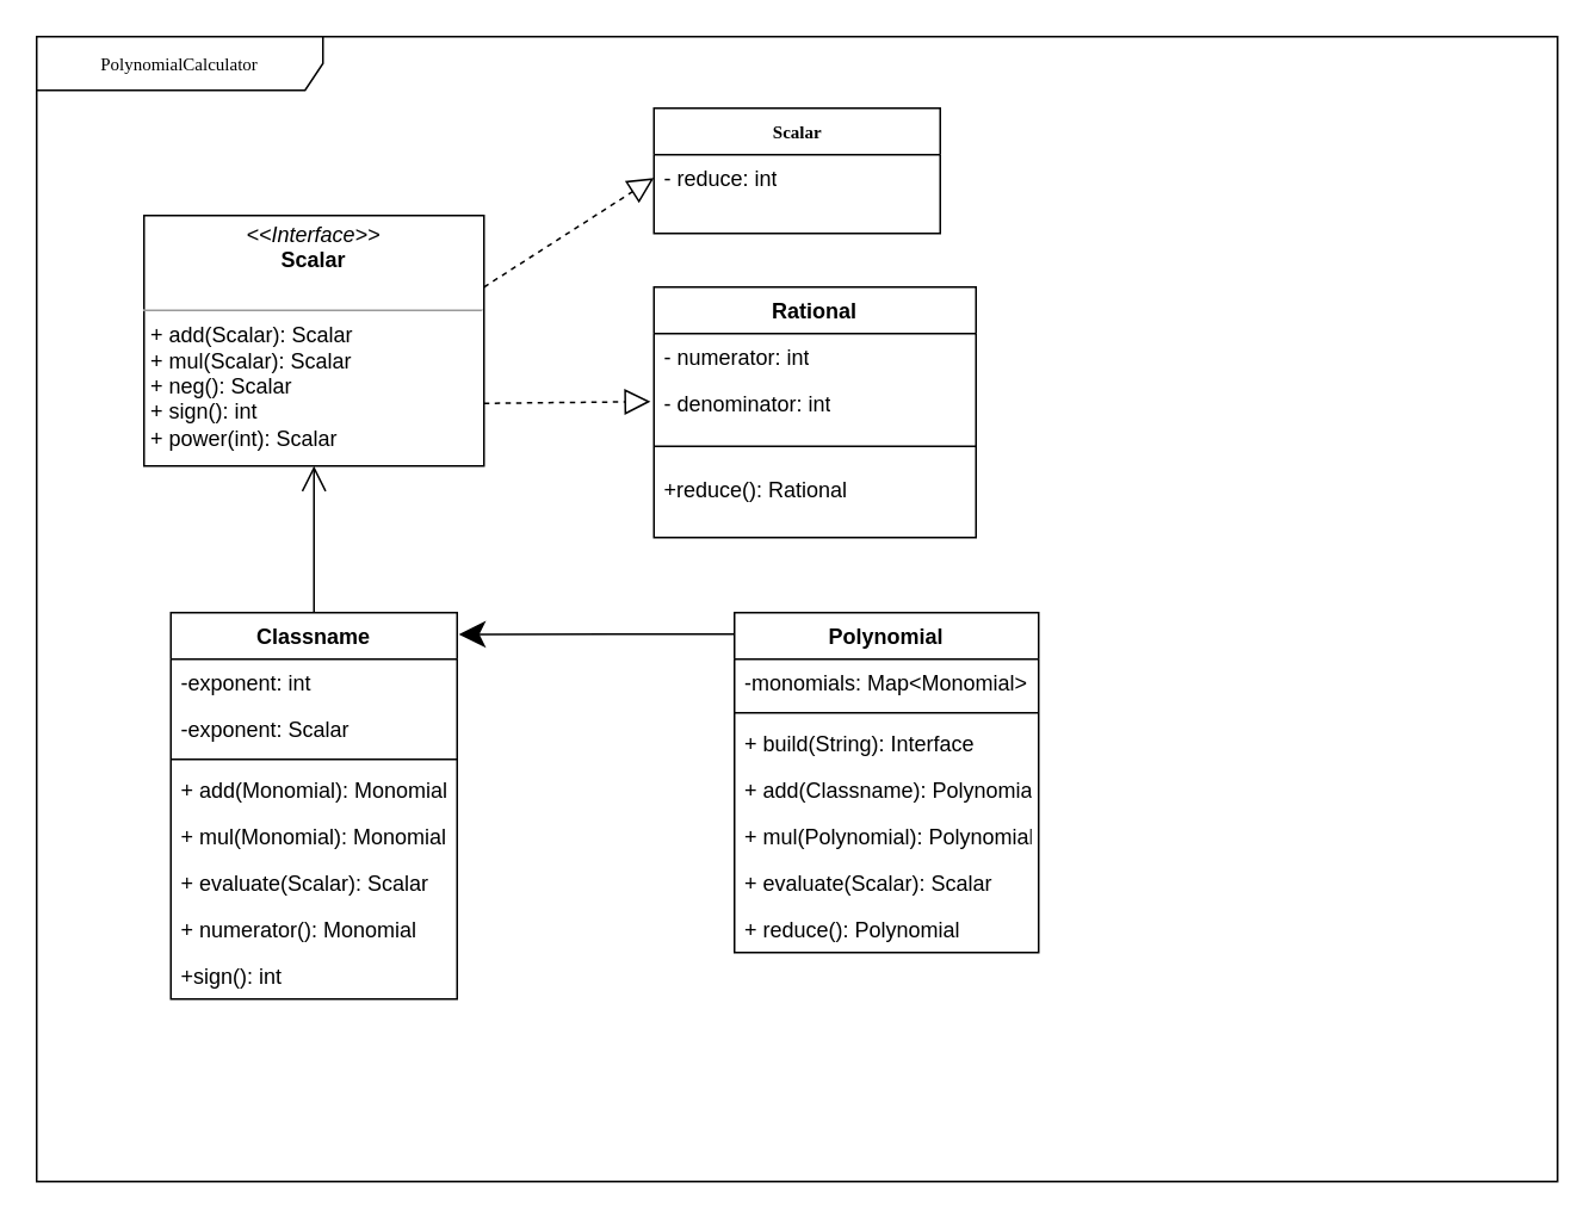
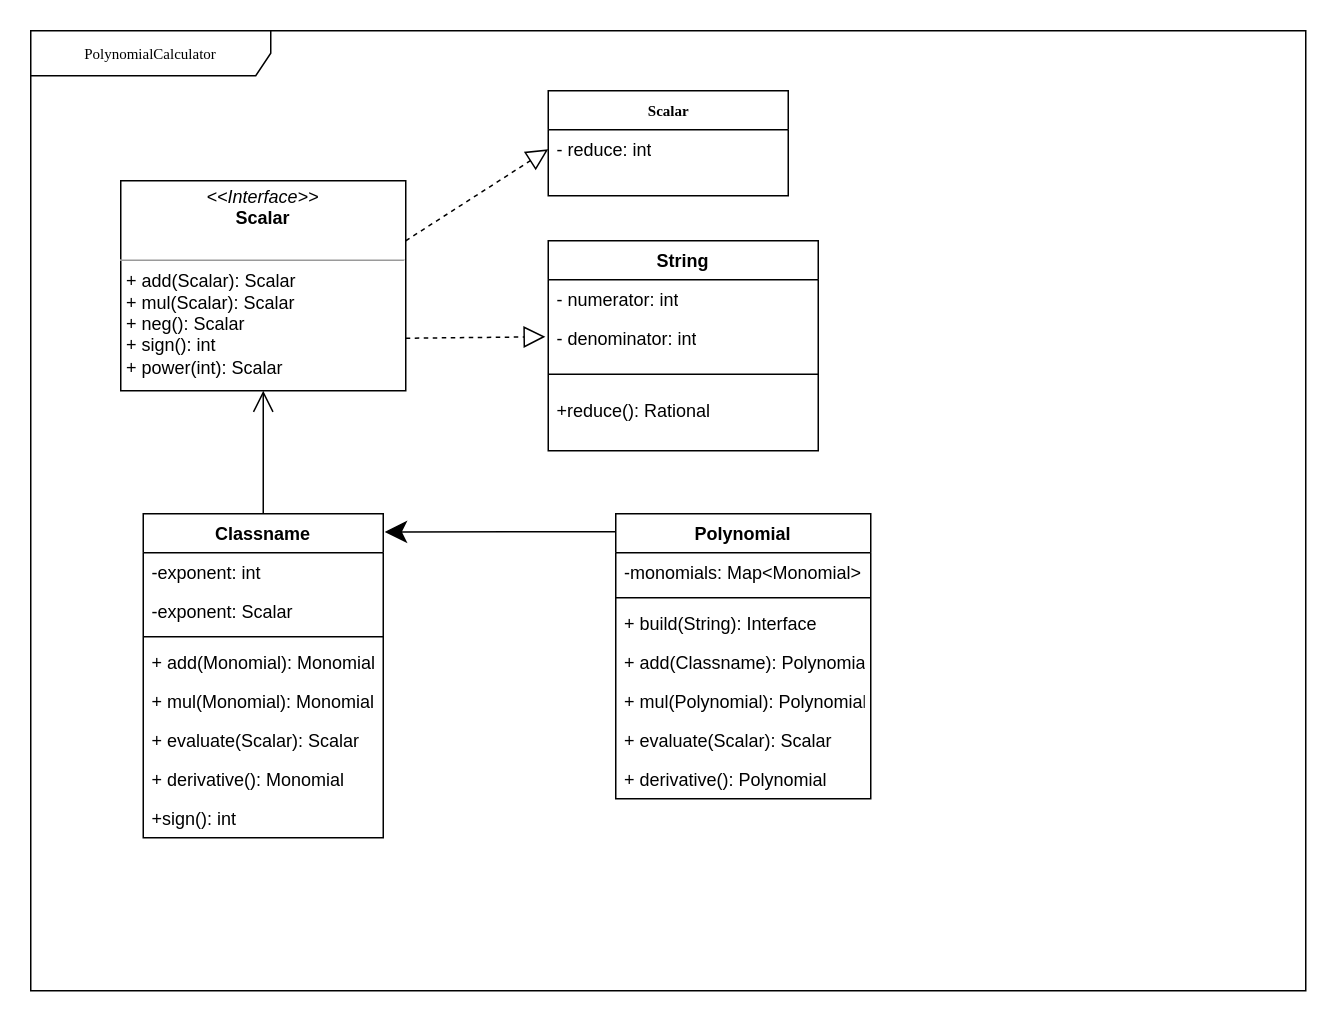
  <mxCell id="0" />
  <mxCell id="1" parent="0" />
  <mxCell id="2" value="PolynomialCalculator" style="shape=umlFrame;whiteSpace=wrap;html=1;rounded=0;shadow=0;comic=0;labelBackgroundColor=none;strokeWidth=1;fontFamily=Verdana;fontSize=10;align=center;width=160;height=30;" parent="1" vertex="1"><mxGeometry width="850" height="640" as="geometry" x="20" y="20" /></mxCell>
  <mxCell id="3" value="&lt;b&gt;Scalar&lt;/b&gt;" style="swimlane;html=1;fontStyle=0;childLayout=stackLayout;horizontal=1;startSize=26;fillColor=none;horizontalStack=0;resizeParent=1;resizeLast=0;collapsible=1;marginBottom=0;swimlaneFillColor=#ffffff;rounded=0;shadow=0;comic=0;labelBackgroundColor=none;strokeWidth=1;fontFamily=Verdana;fontSize=10;align=center;" parent="1" vertex="1"><mxGeometry x="365" y="60" width="160" height="70" as="geometry" /></mxCell>
  <mxCell id="4" value="- reduce: int" style="text;html=1;strokeColor=none;fillColor=none;align=left;verticalAlign=top;spacingLeft=4;spacingRight=4;whiteSpace=wrap;overflow=hidden;rotatable=0;points=[[0,0.5],[1,0.5]];portConstraint=eastwest;" parent="3" vertex="1"><mxGeometry y="26" width="160" height="26" as="geometry" /></mxCell>
  <mxCell id="5" value="&lt;p style=&quot;margin: 0px ; margin-top: 4px ; text-align: center&quot;&gt;&lt;i&gt;&amp;lt;&amp;lt;Interface&amp;gt;&amp;gt;&lt;/i&gt;&lt;br&gt;&lt;b&gt;Scalar&lt;/b&gt;&lt;/p&gt;&lt;p style=&quot;margin: 0px ; margin-left: 4px&quot;&gt;&lt;br&gt;&lt;/p&gt;&lt;hr size=&quot;1&quot;&gt;&lt;p style=&quot;margin: 0px ; margin-left: 4px&quot;&gt;+ add(Scalar): Scalar&lt;br&gt;+ mul(Scalar): Scalar&lt;br&gt;&lt;/p&gt;&lt;p style=&quot;margin: 0px ; margin-left: 4px&quot;&gt;+ neg(): Scalar&lt;br&gt;&lt;/p&gt;&lt;p style=&quot;margin: 0px ; margin-left: 4px&quot;&gt;+ sign(): int&lt;br&gt;&lt;/p&gt;&lt;p style=&quot;margin: 0px ; margin-left: 4px&quot;&gt;+ power(int): Scalar&lt;br&gt;&lt;/p&gt;" style="verticalAlign=top;align=left;overflow=fill;fontSize=12;fontFamily=Helvetica;html=1;rounded=0;shadow=0;comic=0;labelBackgroundColor=none;strokeWidth=1" parent="1" vertex="1"><mxGeometry x="80" y="120" width="190" height="140" as="geometry" /></mxCell>
  <mxCell id="6" value="" style="endArrow=block;dashed=1;endFill=0;endSize=12;html=1;rounded=0;entryX=0;entryY=0.5;entryDx=0;entryDy=0;" edge="1" parent="1" target="4"><mxGeometry width="160" relative="1" as="geometry"><mxPoint x="270" y="160" as="sourcePoint" /><mxPoint x="430" y="160" as="targetPoint" /><Array as="points" /></mxGeometry></mxCell>
  <mxCell id="7" value="" style="endArrow=block;dashed=1;endFill=0;endSize=12;html=1;rounded=0;entryX=-0.012;entryY=-0.077;entryDx=0;entryDy=0;entryPerimeter=0;exitX=1;exitY=0.75;exitDx=0;exitDy=0;" edge="1" parent="1" source="5"><mxGeometry width="160" relative="1" as="geometry"><mxPoint x="280" y="170" as="sourcePoint" /><mxPoint x="363.08" y="223.998" as="targetPoint" /><Array as="points" /></mxGeometry></mxCell>
- <mxCell id="8" value="Rational" style="swimlane;fontStyle=1;align=center;verticalAlign=top;childLayout=stackLayout;horizontal=1;startSize=26;horizontalStack=0;resizeParent=1;resizeParentMax=0;resizeLast=0;collapsible=1;marginBottom=0;" vertex="1" parent="1"><mxGeometry x="365" y="160" width="180" height="140" as="geometry"><mxRectangle x="520" y="190" width="80" height="26" as="alternateBounds" /></mxGeometry></mxCell>
+ <mxCell id="8" value="String" style="swimlane;fontStyle=1;align=center;verticalAlign=top;childLayout=stackLayout;horizontal=1;startSize=26;horizontalStack=0;resizeParent=1;resizeParentMax=0;resizeLast=0;collapsible=1;marginBottom=0;" vertex="1" parent="1"><mxGeometry x="365" y="160" width="180" height="140" as="geometry"><mxRectangle x="520" y="190" width="80" height="26" as="alternateBounds" /></mxGeometry></mxCell>
  <mxCell id="9" value="- numerator: int" style="text;html=1;strokeColor=none;fillColor=none;align=left;verticalAlign=top;spacingLeft=4;spacingRight=4;whiteSpace=wrap;overflow=hidden;rotatable=0;points=[[0,0.5],[1,0.5]];portConstraint=eastwest;" vertex="1" parent="8"><mxGeometry y="26" width="180" height="26" as="geometry" /></mxCell>
  <mxCell id="10" value="-&amp;nbsp;denominator: int" style="text;html=1;strokeColor=none;fillColor=none;align=left;verticalAlign=top;spacingLeft=4;spacingRight=4;whiteSpace=wrap;overflow=hidden;rotatable=0;points=[[0,0.5],[1,0.5]];portConstraint=eastwest;" vertex="1" parent="8"><mxGeometry y="52" width="180" height="26" as="geometry" /></mxCell>
  <mxCell id="11" value="" style="line;strokeWidth=1;fillColor=none;align=left;verticalAlign=middle;spacingTop=-1;spacingLeft=3;spacingRight=3;rotatable=0;labelPosition=right;points=[];portConstraint=eastwest;" vertex="1" parent="8"><mxGeometry y="78" width="180" height="22" as="geometry" /></mxCell>
  <mxCell id="12" value="+reduce(): Rational " style="text;strokeColor=none;fillColor=none;align=left;verticalAlign=top;spacingLeft=4;spacingRight=4;overflow=hidden;rotatable=0;points=[[0,0.5],[1,0.5]];portConstraint=eastwest;" vertex="1" parent="8"><mxGeometry y="100" width="180" height="40" as="geometry" /></mxCell>
  <mxCell id="13" value="Classname" style="swimlane;fontStyle=1;align=center;verticalAlign=top;childLayout=stackLayout;horizontal=1;startSize=26;horizontalStack=0;resizeParent=1;resizeParentMax=0;resizeLast=0;collapsible=1;marginBottom=0;" vertex="1" parent="1"><mxGeometry x="95" y="342" width="160" height="216" as="geometry" /></mxCell>
  <mxCell id="14" value="-exponent: int&#10;" style="text;strokeColor=none;fillColor=none;align=left;verticalAlign=top;spacingLeft=4;spacingRight=4;overflow=hidden;rotatable=0;points=[[0,0.5],[1,0.5]];portConstraint=eastwest;" vertex="1" parent="13"><mxGeometry y="26" width="160" height="26" as="geometry" /></mxCell>
  <mxCell id="15" value="-exponent: Scalar" style="text;strokeColor=none;fillColor=none;align=left;verticalAlign=top;spacingLeft=4;spacingRight=4;overflow=hidden;rotatable=0;points=[[0,0.5],[1,0.5]];portConstraint=eastwest;" vertex="1" parent="13"><mxGeometry y="52" width="160" height="26" as="geometry" /></mxCell>
  <mxCell id="16" value="" style="line;strokeWidth=1;fillColor=none;align=left;verticalAlign=middle;spacingTop=-1;spacingLeft=3;spacingRight=3;rotatable=0;labelPosition=right;points=[];portConstraint=eastwest;" vertex="1" parent="13"><mxGeometry y="78" width="160" height="8" as="geometry" /></mxCell>
  <mxCell id="17" value="+ add(Monomial): Monomial" style="text;strokeColor=none;fillColor=none;align=left;verticalAlign=top;spacingLeft=4;spacingRight=4;overflow=hidden;rotatable=0;points=[[0,0.5],[1,0.5]];portConstraint=eastwest;" vertex="1" parent="13"><mxGeometry y="86" width="160" height="26" as="geometry" /></mxCell>
  <mxCell id="18" value="+ mul(Monomial): Monomial" style="text;strokeColor=none;fillColor=none;align=left;verticalAlign=top;spacingLeft=4;spacingRight=4;overflow=hidden;rotatable=0;points=[[0,0.5],[1,0.5]];portConstraint=eastwest;" vertex="1" parent="13"><mxGeometry y="112" width="160" height="26" as="geometry" /></mxCell>
  <mxCell id="19" value="+ evaluate(Scalar): Scalar" style="text;strokeColor=none;fillColor=none;align=left;verticalAlign=top;spacingLeft=4;spacingRight=4;overflow=hidden;rotatable=0;points=[[0,0.5],[1,0.5]];portConstraint=eastwest;" vertex="1" parent="13"><mxGeometry y="138" width="160" height="26" as="geometry" /></mxCell>
- <mxCell id="20" value="+ numerator(): Monomial" style="text;strokeColor=none;fillColor=none;align=left;verticalAlign=top;spacingLeft=4;spacingRight=4;overflow=hidden;rotatable=0;points=[[0,0.5],[1,0.5]];portConstraint=eastwest;" vertex="1" parent="13"><mxGeometry y="164" width="160" height="26" as="geometry" /></mxCell>
+ <mxCell id="20" value="+ derivative(): Monomial" style="text;strokeColor=none;fillColor=none;align=left;verticalAlign=top;spacingLeft=4;spacingRight=4;overflow=hidden;rotatable=0;points=[[0,0.5],[1,0.5]];portConstraint=eastwest;" vertex="1" parent="13"><mxGeometry y="164" width="160" height="26" as="geometry" /></mxCell>
  <mxCell id="21" value="+sign(): int" style="text;strokeColor=none;fillColor=none;align=left;verticalAlign=top;spacingLeft=4;spacingRight=4;overflow=hidden;rotatable=0;points=[[0,0.5],[1,0.5]];portConstraint=eastwest;" vertex="1" parent="13"><mxGeometry y="190" width="160" height="26" as="geometry" /></mxCell>
  <mxCell id="22" value="Polynomial" style="swimlane;fontStyle=1;align=center;verticalAlign=top;childLayout=stackLayout;horizontal=1;startSize=26;horizontalStack=0;resizeParent=1;resizeParentMax=0;resizeLast=0;collapsible=1;marginBottom=0;" vertex="1" parent="1"><mxGeometry x="410" y="342" width="170" height="190" as="geometry" /></mxCell>
  <mxCell id="23" value="-monomials: Map&lt;Monomial&gt;" style="text;strokeColor=none;fillColor=none;align=left;verticalAlign=top;spacingLeft=4;spacingRight=4;overflow=hidden;rotatable=0;points=[[0,0.5],[1,0.5]];portConstraint=eastwest;" vertex="1" parent="22"><mxGeometry y="26" width="170" height="26" as="geometry" /></mxCell>
  <mxCell id="24" value="" style="line;strokeWidth=1;fillColor=none;align=left;verticalAlign=middle;spacingTop=-1;spacingLeft=3;spacingRight=3;rotatable=0;labelPosition=right;points=[];portConstraint=eastwest;" vertex="1" parent="22"><mxGeometry y="52" width="170" height="8" as="geometry" /></mxCell>
  <mxCell id="25" value="+ build(String): Interface" style="text;strokeColor=none;fillColor=none;align=left;verticalAlign=top;spacingLeft=4;spacingRight=4;overflow=hidden;rotatable=0;points=[[0,0.5],[1,0.5]];portConstraint=eastwest;" vertex="1" parent="22"><mxGeometry y="60" width="170" height="26" as="geometry" /></mxCell>
  <mxCell id="26" value="+ add(Classname): Polynomial" style="text;strokeColor=none;fillColor=none;align=left;verticalAlign=top;spacingLeft=4;spacingRight=4;overflow=hidden;rotatable=0;points=[[0,0.5],[1,0.5]];portConstraint=eastwest;" vertex="1" parent="22"><mxGeometry y="86" width="170" height="26" as="geometry" /></mxCell>
  <mxCell id="27" value="+ mul(Polynomial): Polynomial" style="text;strokeColor=none;fillColor=none;align=left;verticalAlign=top;spacingLeft=4;spacingRight=4;overflow=hidden;rotatable=0;points=[[0,0.5],[1,0.5]];portConstraint=eastwest;" vertex="1" parent="22"><mxGeometry y="112" width="170" height="26" as="geometry" /></mxCell>
  <mxCell id="28" value="+ evaluate(Scalar): Scalar" style="text;strokeColor=none;fillColor=none;align=left;verticalAlign=top;spacingLeft=4;spacingRight=4;overflow=hidden;rotatable=0;points=[[0,0.5],[1,0.5]];portConstraint=eastwest;" vertex="1" parent="22"><mxGeometry y="138" width="170" height="26" as="geometry" /></mxCell>
- <mxCell id="29" value="+ reduce(): Polynomial" style="text;strokeColor=none;fillColor=none;align=left;verticalAlign=top;spacingLeft=4;spacingRight=4;overflow=hidden;rotatable=0;points=[[0,0.5],[1,0.5]];portConstraint=eastwest;" vertex="1" parent="22"><mxGeometry y="164" width="170" height="26" as="geometry" /></mxCell>
+ <mxCell id="29" value="+ derivative(): Polynomial" style="text;strokeColor=none;fillColor=none;align=left;verticalAlign=top;spacingLeft=4;spacingRight=4;overflow=hidden;rotatable=0;points=[[0,0.5],[1,0.5]];portConstraint=eastwest;" vertex="1" parent="22"><mxGeometry y="164" width="170" height="26" as="geometry" /></mxCell>
  <mxCell id="30" value="" style="endArrow=open;endFill=1;endSize=12;html=1;rounded=0;exitX=0.5;exitY=0;exitDx=0;exitDy=0;entryX=0.5;entryY=1;entryDx=0;entryDy=0;" edge="1" parent="1" source="13" target="5"><mxGeometry width="160" relative="1" as="geometry"><mxPoint x="90" y="300" as="sourcePoint" /><mxPoint x="250" y="300" as="targetPoint" /></mxGeometry></mxCell>
  <mxCell id="31" value="" style="endArrow=classic;endFill=1;endSize=12;html=1;rounded=0;exitX=0;exitY=0.063;exitDx=0;exitDy=0;entryX=1.006;entryY=0.056;entryDx=0;entryDy=0;entryPerimeter=0;exitPerimeter=0;" edge="1" parent="1" source="22" target="13"><mxGeometry width="160" relative="1" as="geometry"><mxPoint x="269" y="512" as="sourcePoint" /><mxPoint x="250" y="410" as="targetPoint" /></mxGeometry></mxCell>
